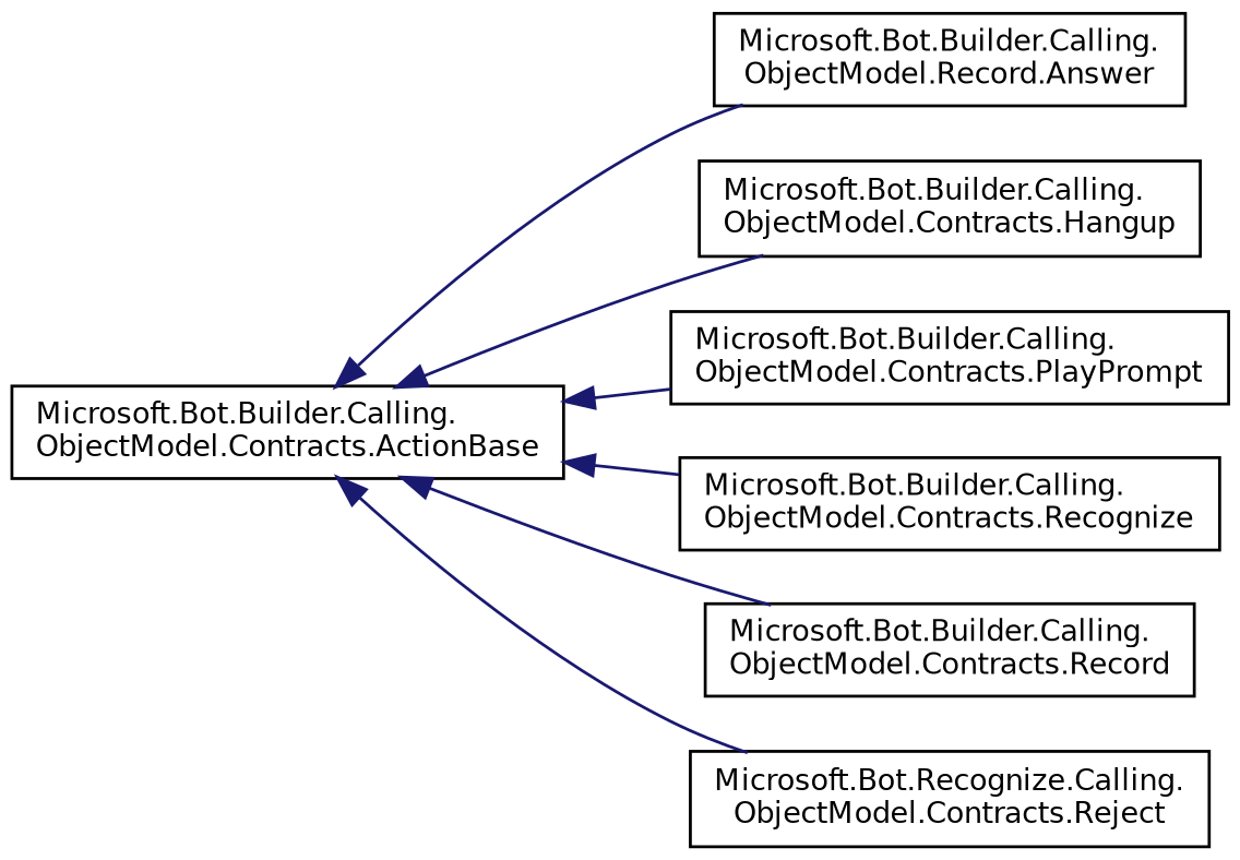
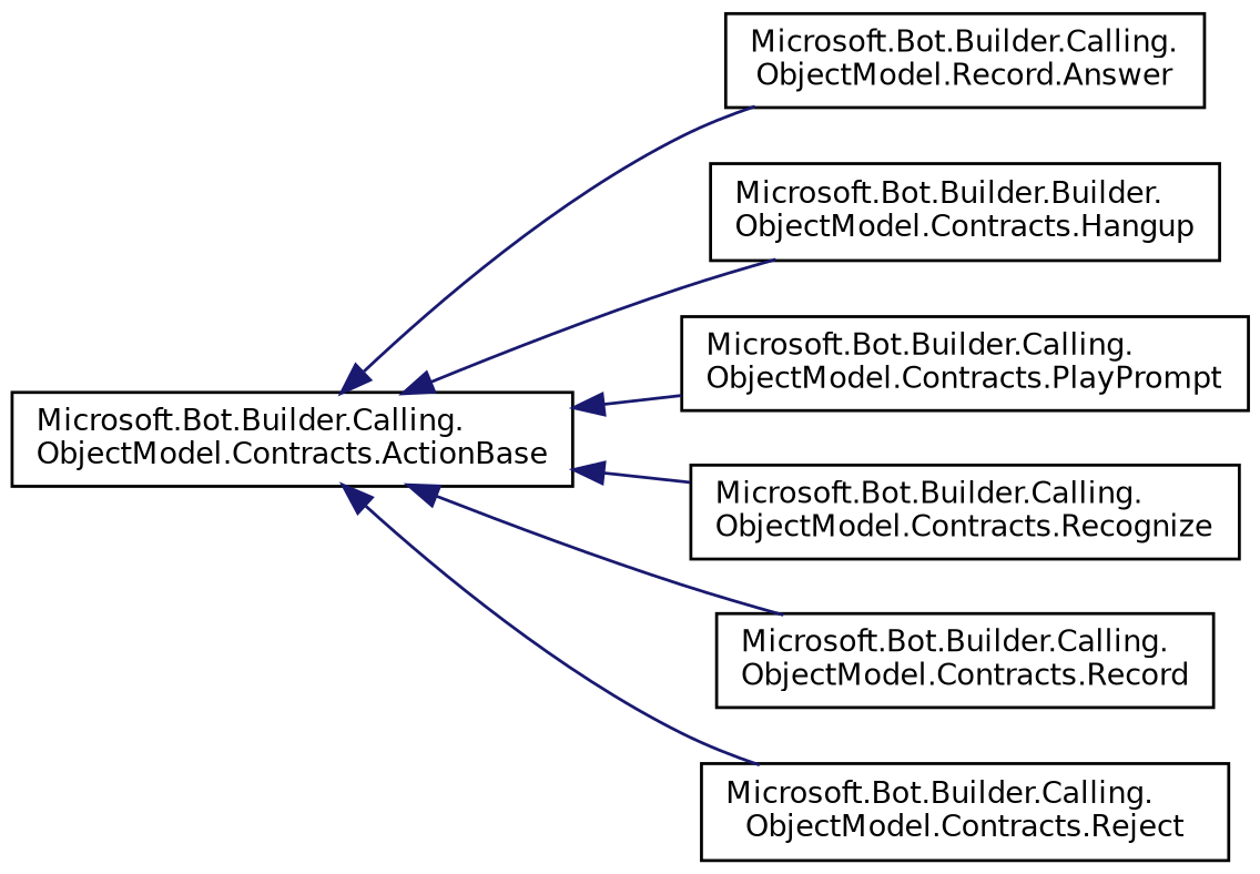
  digraph {
    rankdir=LR
    node [color=black fillcolor=white fontname=Helvetica fontsize=10 shape=record style=filled]
    edge [color=midnightblue dir=back fontname=Helvetica fontsize=10 labelfontname=Helvetica labelfontsize=10 style=solid]
    n1 [height=0.2 label="Microsoft.Bot.Builder.Calling.\lObjectModel.Contracts.ActionBase" width=0.4]
    n2 [height=0.2 label="Microsoft.Bot.Builder.Calling.\lObjectModel.Record.Answer" width=0.4]
-   n3 [height=0.2 label="Microsoft.Bot.Builder.Calling.\lObjectModel.Contracts.Hangup" width=0.4]
+   n3 [height=0.2 label="Microsoft.Bot.Builder.Builder.\lObjectModel.Contracts.Hangup" width=0.4]
    n4 [height=0.2 label="Microsoft.Bot.Builder.Calling.\lObjectModel.Contracts.PlayPrompt" width=0.4]
    n5 [height=0.2 label="Microsoft.Bot.Builder.Calling.\lObjectModel.Contracts.Recognize" width=0.4]
    n6 [height=0.2 label="Microsoft.Bot.Builder.Calling.\lObjectModel.Contracts.Record" width=0.4]
-   n7 [height=0.2 label="Microsoft.Bot.Recognize.Calling.\lObjectModel.Contracts.Reject" width=0.4]
+   n7 [height=0.2 label="Microsoft.Bot.Builder.Calling.\lObjectModel.Contracts.Reject" width=0.4]
    n1 -> n2
    n1 -> n3
    n1 -> n4
    n1 -> n5
    n1 -> n6
    n1 -> n7
  }
